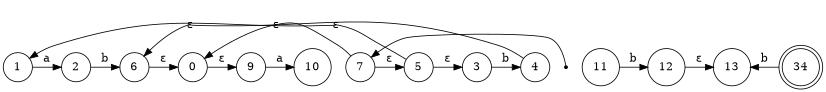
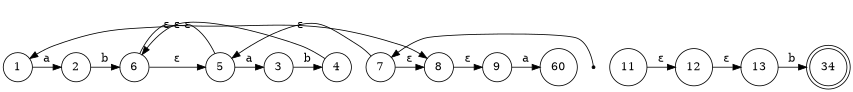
  digraph {
    node [shape=circle]
    edge [constraint=false]
    1
    2
    6
    5
-   8 [label=0]
+   8
    3
    4
    9
    7
-   10
+   10 [label=60]
    11
    12
    13
    n14 [label=34 shape=doublecircle]
    "" [shape=point]
    1 -> 2 [label=a]
    2 -> 6 [label=b]
+   6 -> 5 [label="ε"]
    6 -> 8 [label="ε"]
    5 -> 1 [label="ε"]
-   5 -> 3 [label="ε"]
+   5 -> 3 [label=a]
    8 -> 9 [label="ε"]
    3 -> 4 [label=b]
    4 -> 6 [label="ε"]
    9 -> 10 [label=a]
    7 -> 5 [label="ε"]
    7 -> 8 [label="ε"]
-   11 -> 12 [label=b]
+   11 -> 12 [label="ε"]
    12 -> 13 [label="ε"]
-   n14 -> 13 [label=b]
+   13 -> n14 [label=b]
    "" -> 7
  }
